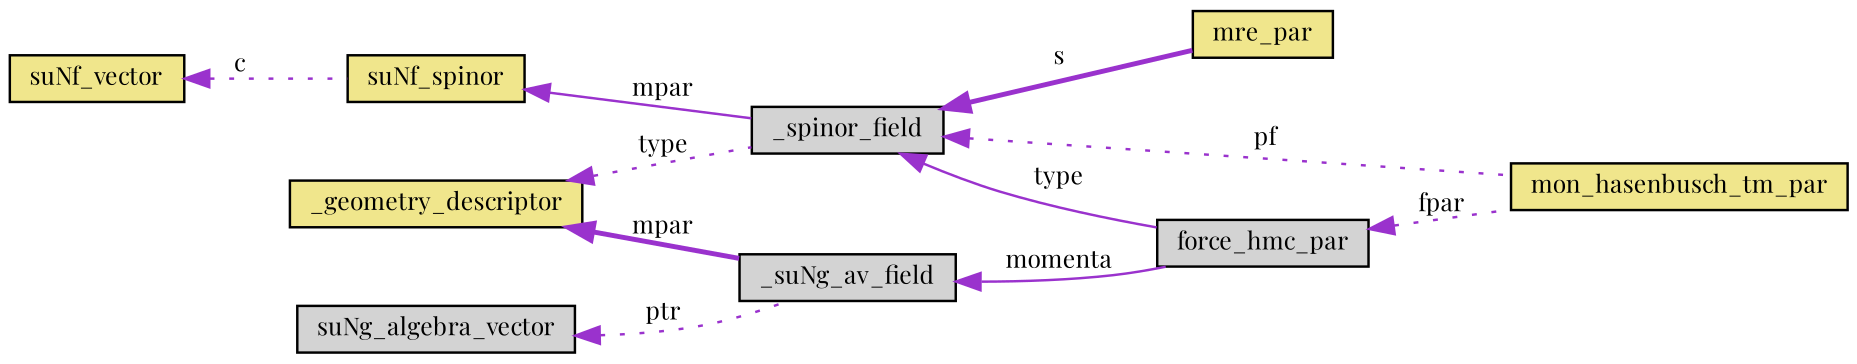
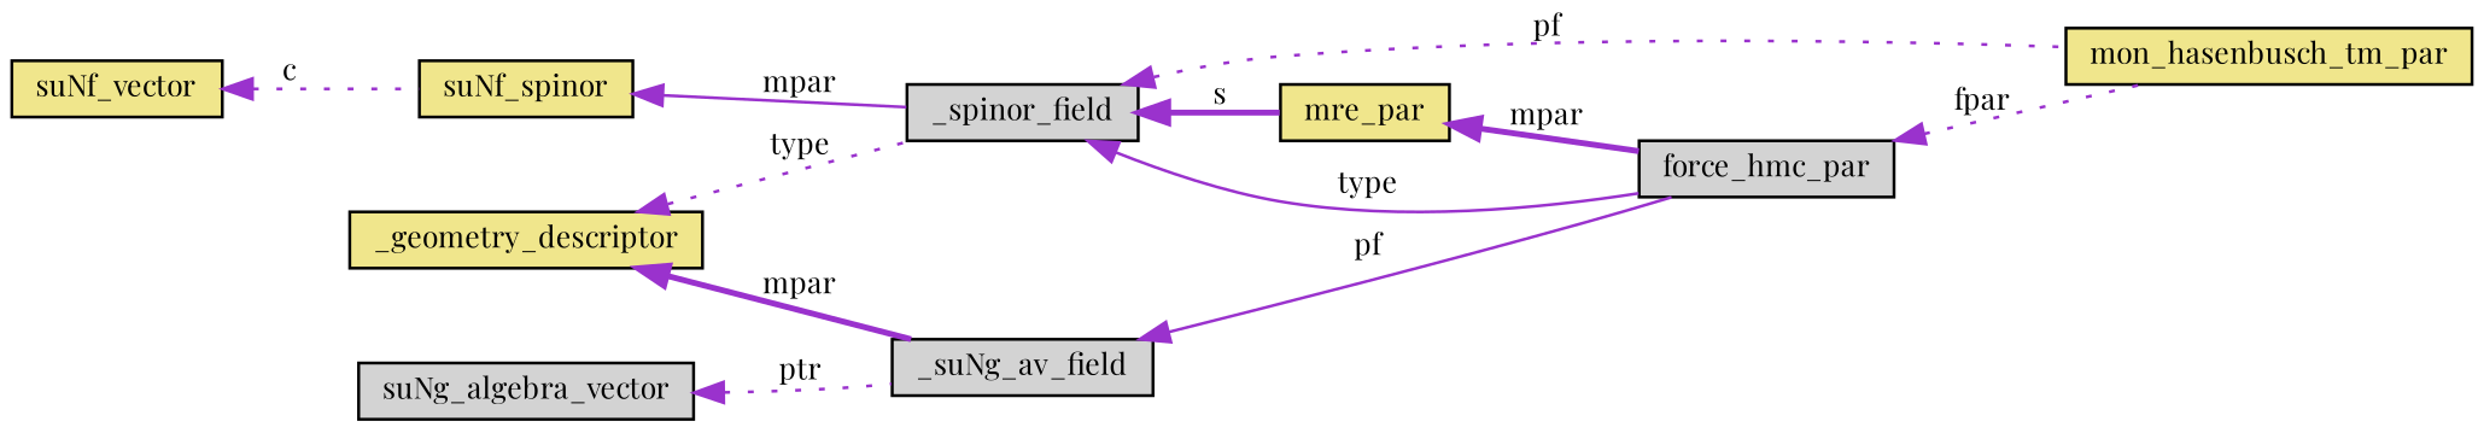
  digraph {
    fontname="Playfair Display"
    rankdir=LR
    node [color=black fillcolor=khaki fontname="Playfair Display" fontsize=10 shape=record style=filled]
    edge [color=darkorchid3 dir=back fontname="Playfair Display" fontsize=10 labelfontname=Helvetica labelfontsize=10 style=dotted]
    n1 [fontcolor=black height=0.2 label=mon_hasenbusch_tm_par width=0.4]
    n2 [fillcolor=lightgrey height=0.2 label=_spinor_field width=0.4]
    n3 [fillcolor=lightgrey height=0.2 label=force_hmc_par width=0.4]
    n4 [height=0.2 label=mre_par width=0.4]
    n5 [height=0.2 label=_geometry_descriptor width=0.4]
    n6 [fillcolor=lightgrey height=0.2 label=_suNg_av_field width=0.4]
    n7 [height=0.2 label=suNf_spinor width=0.4]
    n8 [height=0.2 label=suNf_vector width=0.4]
    n9 [fillcolor=lightgrey height=0.2 label=suNg_algebra_vector width=0.4]
    n2 -> n1 [label=" pf"]
    n2 -> n3 [label=" type" style=solid]
    n2 -> n4 [label=" s" style=bold]
    n3 -> n1 [label=" fpar"]
+   n4 -> n3 [label=" mpar" style=bold]
    n5 -> n2 [label=" type"]
    n5 -> n6 [label=" mpar" style=bold]
-   n6 -> n3 [label=" momenta" style=solid]
+   n6 -> n3 [label=" pf" style=solid]
    n7 -> n2 [label=" mpar" style=solid]
    n8 -> n7 [label=" c"]
    n9 -> n6 [label=" ptr"]
  }
